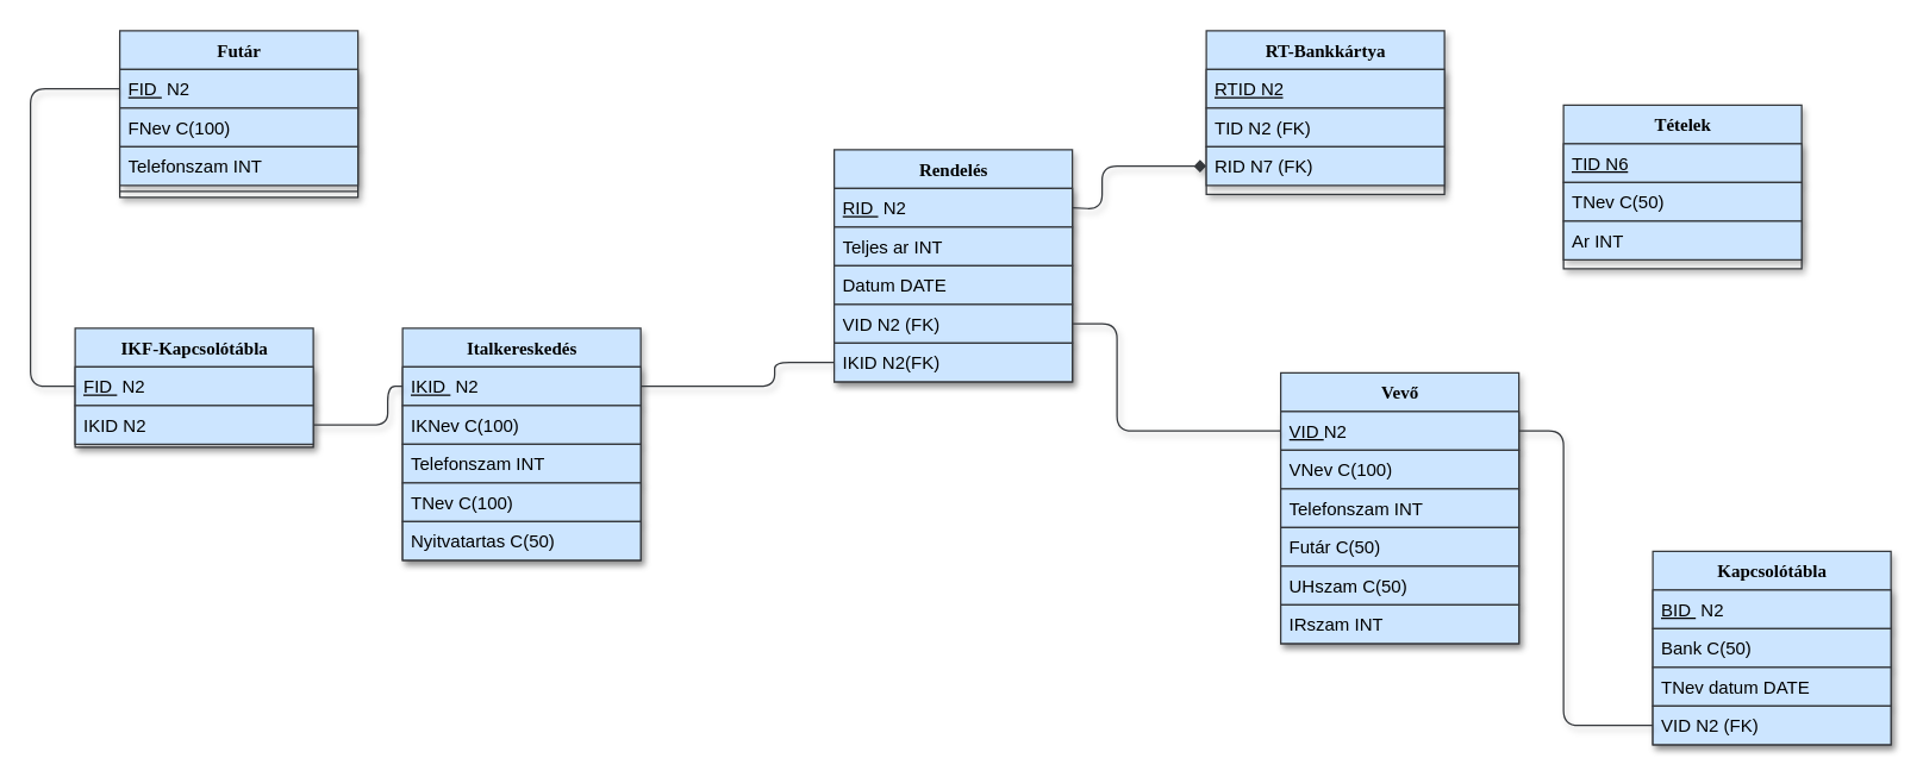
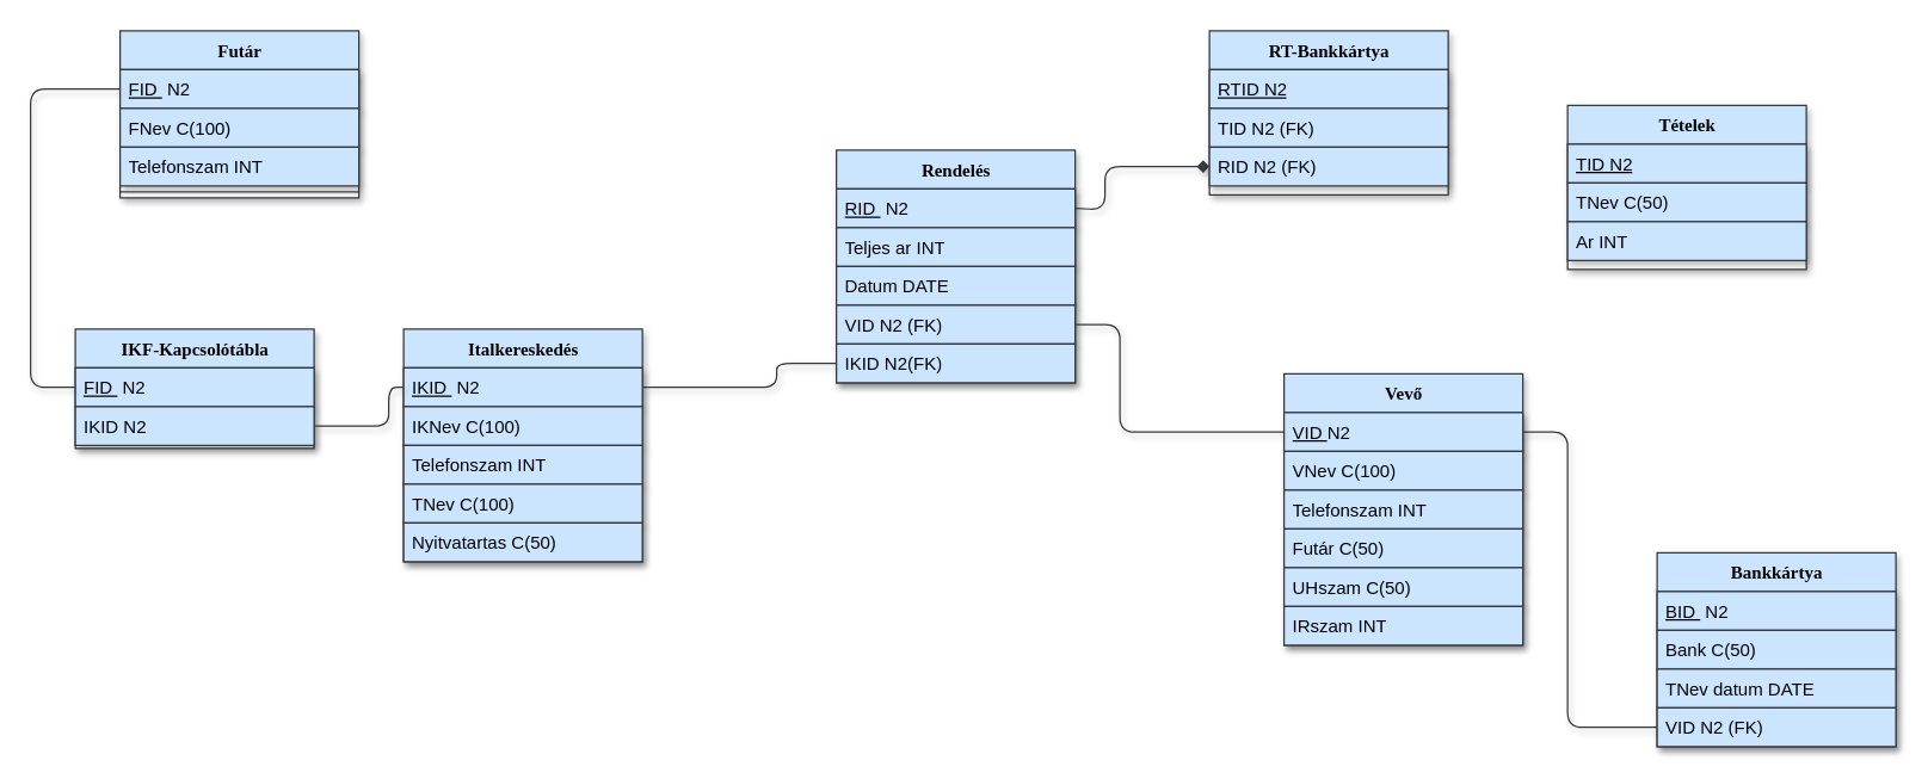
  <mxCell id="0" />
  <mxCell id="1" parent="0" />
  <mxCell id="2" value="Futár" style="swimlane;html=1;fontStyle=1;align=center;verticalAlign=top;childLayout=stackLayout;horizontal=1;startSize=26;horizontalStack=0;resizeParent=1;resizeLast=0;collapsible=1;marginBottom=0;swimlaneFillColor=#ffffff;rounded=0;shadow=1;comic=0;labelBackgroundColor=none;strokeWidth=1;fillColor=#cce5ff;fontFamily=Verdana;fontSize=12;strokeColor=#36393d;" vertex="1" parent="1"><mxGeometry x="80" y="20" width="160" height="112" as="geometry" /></mxCell>
  <mxCell id="3" value="&lt;u&gt;FID&amp;nbsp;&lt;/u&gt;&amp;nbsp;N2" style="text;html=1;fillColor=#cce5ff;align=left;verticalAlign=top;spacingLeft=4;spacingRight=4;whiteSpace=wrap;overflow=hidden;rotatable=0;points=[[0,0.5],[1,0.5]];portConstraint=eastwest;strokeColor=#36393d;shadow=1;" vertex="1" parent="2"><mxGeometry y="26" width="160" height="26" as="geometry" /></mxCell>
  <mxCell id="4" value="FNev C(100)" style="text;html=1;align=left;verticalAlign=top;spacingLeft=4;spacingRight=4;whiteSpace=wrap;overflow=hidden;rotatable=0;points=[[0,0.5],[1,0.5]];portConstraint=eastwest;fillColor=#cce5ff;strokeColor=#36393d;shadow=1;" vertex="1" parent="2"><mxGeometry y="52" width="160" height="26" as="geometry" /></mxCell>
  <mxCell id="5" value="Telefonszam INT" style="text;html=1;fillColor=#cce5ff;align=left;verticalAlign=top;spacingLeft=4;spacingRight=4;whiteSpace=wrap;overflow=hidden;rotatable=0;points=[[0,0.5],[1,0.5]];portConstraint=eastwest;strokeColor=#36393d;shadow=1;" vertex="1" parent="2"><mxGeometry y="78" width="160" height="26" as="geometry" /></mxCell>
  <mxCell id="6" value="" style="line;html=1;strokeWidth=1;fillColor=#cce5ff;align=left;verticalAlign=middle;spacingTop=-1;spacingLeft=3;spacingRight=3;rotatable=0;labelPosition=right;points=[];portConstraint=eastwest;strokeColor=#36393d;shadow=1;" vertex="1" parent="2"><mxGeometry y="104" width="160" height="8" as="geometry" /></mxCell>
  <mxCell id="7" value="Italkereskedés" style="swimlane;html=1;fontStyle=1;align=center;verticalAlign=top;childLayout=stackLayout;horizontal=1;startSize=26;horizontalStack=0;resizeParent=1;resizeLast=0;collapsible=1;marginBottom=0;swimlaneFillColor=#ffffff;rounded=0;shadow=1;comic=0;labelBackgroundColor=none;strokeWidth=1;fillColor=#cce5ff;fontFamily=Verdana;fontSize=12;strokeColor=#36393d;" vertex="1" parent="1"><mxGeometry x="270" y="220" width="160" height="156" as="geometry" /></mxCell>
  <mxCell id="8" value="&lt;u&gt;IKID&amp;nbsp;&lt;/u&gt;&amp;nbsp;N2" style="text;html=1;fillColor=#cce5ff;align=left;verticalAlign=top;spacingLeft=4;spacingRight=4;whiteSpace=wrap;overflow=hidden;rotatable=0;points=[[0,0.5],[1,0.5]];portConstraint=eastwest;strokeColor=#36393d;shadow=1;" vertex="1" parent="7"><mxGeometry y="26" width="160" height="26" as="geometry" /></mxCell>
  <mxCell id="9" value="IKNev C(100)" style="text;html=1;fillColor=#cce5ff;align=left;verticalAlign=top;spacingLeft=4;spacingRight=4;whiteSpace=wrap;overflow=hidden;rotatable=0;points=[[0,0.5],[1,0.5]];portConstraint=eastwest;strokeColor=#36393d;shadow=1;" vertex="1" parent="7"><mxGeometry y="52" width="160" height="26" as="geometry" /></mxCell>
  <mxCell id="10" value="Telefonszam INT" style="text;html=1;fillColor=#cce5ff;align=left;verticalAlign=top;spacingLeft=4;spacingRight=4;whiteSpace=wrap;overflow=hidden;rotatable=0;points=[[0,0.5],[1,0.5]];portConstraint=eastwest;strokeColor=#36393d;shadow=1;" vertex="1" parent="7"><mxGeometry y="78" width="160" height="26" as="geometry" /></mxCell>
  <mxCell id="11" value="TNev C(100)" style="text;html=1;fillColor=#cce5ff;align=left;verticalAlign=top;spacingLeft=4;spacingRight=4;whiteSpace=wrap;overflow=hidden;rotatable=0;points=[[0,0.5],[1,0.5]];portConstraint=eastwest;strokeColor=#36393d;shadow=1;" vertex="1" parent="7"><mxGeometry y="104" width="160" height="26" as="geometry" /></mxCell>
  <mxCell id="12" value="Nyitvatartas C(50)" style="text;html=1;fillColor=#cce5ff;align=left;verticalAlign=top;spacingLeft=4;spacingRight=4;whiteSpace=wrap;overflow=hidden;rotatable=0;points=[[0,0.5],[1,0.5]];portConstraint=eastwest;strokeColor=#36393d;shadow=1;" vertex="1" parent="7"><mxGeometry y="130" width="160" height="26" as="geometry" /></mxCell>
  <mxCell id="13" value="IKF-Kapcsolótábla" style="swimlane;html=1;fontStyle=1;align=center;verticalAlign=top;childLayout=stackLayout;horizontal=1;startSize=26;horizontalStack=0;resizeParent=1;resizeLast=0;collapsible=1;marginBottom=0;swimlaneFillColor=#ffffff;rounded=0;shadow=1;comic=0;labelBackgroundColor=none;strokeWidth=1;fillColor=#cce5ff;fontFamily=Verdana;fontSize=12;strokeColor=#36393d;" vertex="1" parent="1"><mxGeometry x="50" y="220" width="160" height="80" as="geometry" /></mxCell>
  <mxCell id="14" value="&lt;u&gt;FID&amp;nbsp;&lt;/u&gt;&amp;nbsp;N2" style="text;html=1;fillColor=#cce5ff;align=left;verticalAlign=top;spacingLeft=4;spacingRight=4;whiteSpace=wrap;overflow=hidden;rotatable=0;points=[[0,0.5],[1,0.5]];portConstraint=eastwest;strokeColor=#36393d;shadow=1;" vertex="1" parent="13"><mxGeometry y="26" width="160" height="26" as="geometry" /></mxCell>
  <mxCell id="15" value="IKID N2" style="text;html=1;fillColor=#cce5ff;align=left;verticalAlign=top;spacingLeft=4;spacingRight=4;whiteSpace=wrap;overflow=hidden;rotatable=0;points=[[0,0.5],[1,0.5]];portConstraint=eastwest;strokeColor=#36393d;shadow=1;" vertex="1" parent="13"><mxGeometry y="52" width="160" height="26" as="geometry" /></mxCell>
  <mxCell id="16" value="Vevő" style="swimlane;html=1;fontStyle=1;align=center;verticalAlign=top;childLayout=stackLayout;horizontal=1;startSize=26;horizontalStack=0;resizeParent=1;resizeLast=0;collapsible=1;marginBottom=0;swimlaneFillColor=#ffffff;rounded=0;shadow=1;comic=0;labelBackgroundColor=none;strokeWidth=1;fillColor=#cce5ff;fontFamily=Verdana;fontSize=12;strokeColor=#36393d;" vertex="1" parent="1"><mxGeometry x="860" y="250" width="160" height="182" as="geometry" /></mxCell>
  <mxCell id="17" value="&lt;u&gt;VID&amp;nbsp;&lt;/u&gt;N2" style="text;html=1;fillColor=#cce5ff;align=left;verticalAlign=top;spacingLeft=4;spacingRight=4;whiteSpace=wrap;overflow=hidden;rotatable=0;points=[[0,0.5],[1,0.5]];portConstraint=eastwest;strokeColor=#36393d;shadow=1;" vertex="1" parent="16"><mxGeometry y="26" width="160" height="26" as="geometry" /></mxCell>
  <mxCell id="18" value="VNev C(100)" style="text;html=1;fillColor=#cce5ff;align=left;verticalAlign=top;spacingLeft=4;spacingRight=4;whiteSpace=wrap;overflow=hidden;rotatable=0;points=[[0,0.5],[1,0.5]];portConstraint=eastwest;strokeColor=#36393d;shadow=1;" vertex="1" parent="16"><mxGeometry y="52" width="160" height="26" as="geometry" /></mxCell>
  <mxCell id="19" value="Telefonszam INT" style="text;html=1;fillColor=#cce5ff;align=left;verticalAlign=top;spacingLeft=4;spacingRight=4;whiteSpace=wrap;overflow=hidden;rotatable=0;points=[[0,0.5],[1,0.5]];portConstraint=eastwest;strokeColor=#36393d;shadow=1;" vertex="1" parent="16"><mxGeometry y="78" width="160" height="26" as="geometry" /></mxCell>
  <mxCell id="20" value="Futár C(50)" style="text;html=1;fillColor=#cce5ff;align=left;verticalAlign=top;spacingLeft=4;spacingRight=4;whiteSpace=wrap;overflow=hidden;rotatable=0;points=[[0,0.5],[1,0.5]];portConstraint=eastwest;strokeColor=#36393d;shadow=1;" vertex="1" parent="16"><mxGeometry y="104" width="160" height="26" as="geometry" /></mxCell>
  <mxCell id="21" value="UHszam C(50)" style="text;html=1;fillColor=#cce5ff;align=left;verticalAlign=top;spacingLeft=4;spacingRight=4;whiteSpace=wrap;overflow=hidden;rotatable=0;points=[[0,0.5],[1,0.5]];portConstraint=eastwest;strokeColor=#36393d;shadow=1;" vertex="1" parent="16"><mxGeometry y="130" width="160" height="26" as="geometry" /></mxCell>
  <mxCell id="22" value="IRszam INT" style="text;html=1;fillColor=#cce5ff;align=left;verticalAlign=top;spacingLeft=4;spacingRight=4;whiteSpace=wrap;overflow=hidden;rotatable=0;points=[[0,0.5],[1,0.5]];portConstraint=eastwest;strokeColor=#36393d;shadow=1;" vertex="1" parent="16"><mxGeometry y="156" width="160" height="26" as="geometry" /></mxCell>
- <mxCell id="23" value="Kapcsolótábla" style="swimlane;html=1;fontStyle=1;align=center;verticalAlign=top;childLayout=stackLayout;horizontal=1;startSize=26;horizontalStack=0;resizeParent=1;resizeLast=0;collapsible=1;marginBottom=0;swimlaneFillColor=#ffffff;rounded=0;shadow=1;comic=0;labelBackgroundColor=none;strokeWidth=1;fillColor=#cce5ff;fontFamily=Verdana;fontSize=12;strokeColor=#36393d;" vertex="1" parent="1"><mxGeometry x="1110" y="370" width="160" height="130" as="geometry" /></mxCell>
+ <mxCell id="23" value="Bankkártya" style="swimlane;html=1;fontStyle=1;align=center;verticalAlign=top;childLayout=stackLayout;horizontal=1;startSize=26;horizontalStack=0;resizeParent=1;resizeLast=0;collapsible=1;marginBottom=0;swimlaneFillColor=#ffffff;rounded=0;shadow=1;comic=0;labelBackgroundColor=none;strokeWidth=1;fillColor=#cce5ff;fontFamily=Verdana;fontSize=12;strokeColor=#36393d;" vertex="1" parent="1"><mxGeometry x="1110" y="370" width="160" height="130" as="geometry" /></mxCell>
  <mxCell id="24" value="&lt;u&gt;BID&amp;nbsp;&lt;/u&gt;&amp;nbsp;N2" style="text;html=1;fillColor=#cce5ff;align=left;verticalAlign=top;spacingLeft=4;spacingRight=4;whiteSpace=wrap;overflow=hidden;rotatable=0;points=[[0,0.5],[1,0.5]];portConstraint=eastwest;strokeColor=#36393d;shadow=1;" vertex="1" parent="23"><mxGeometry y="26" width="160" height="26" as="geometry" /></mxCell>
  <mxCell id="25" value="Bank C(50)" style="text;html=1;fillColor=#cce5ff;align=left;verticalAlign=top;spacingLeft=4;spacingRight=4;whiteSpace=wrap;overflow=hidden;rotatable=0;points=[[0,0.5],[1,0.5]];portConstraint=eastwest;strokeColor=#36393d;shadow=1;" vertex="1" parent="23"><mxGeometry y="52" width="160" height="26" as="geometry" /></mxCell>
  <mxCell id="26" value="TNev datum DATE" style="text;html=1;fillColor=#cce5ff;align=left;verticalAlign=top;spacingLeft=4;spacingRight=4;whiteSpace=wrap;overflow=hidden;rotatable=0;points=[[0,0.5],[1,0.5]];portConstraint=eastwest;strokeColor=#36393d;shadow=1;" vertex="1" parent="23"><mxGeometry y="78" width="160" height="26" as="geometry" /></mxCell>
  <mxCell id="27" value="VID N2 (FK)" style="text;html=1;fillColor=#cce5ff;align=left;verticalAlign=top;spacingLeft=4;spacingRight=4;whiteSpace=wrap;overflow=hidden;rotatable=0;points=[[0,0.5],[1,0.5]];portConstraint=eastwest;strokeColor=#36393d;shadow=1;" vertex="1" parent="23"><mxGeometry y="104" width="160" height="26" as="geometry" /></mxCell>
  <mxCell id="28" value="" style="endArrow=none;html=1;entryX=0;entryY=0.5;entryDx=0;entryDy=0;exitX=0;exitY=0.5;exitDx=0;exitDy=0;strokeColor=#36393d;shadow=1;fillColor=#cce5ff;" edge="1" parent="1" source="14" target="3"><mxGeometry width="50" height="50" relative="1" as="geometry"><mxPoint x="510" y="240" as="sourcePoint" /><mxPoint x="560" y="190" as="targetPoint" /><Array as="points"><mxPoint x="20" y="259" /><mxPoint x="20" y="59" /></Array></mxGeometry></mxCell>
  <mxCell id="29" value="" style="endArrow=none;html=1;entryX=1;entryY=0.5;entryDx=0;entryDy=0;exitX=0;exitY=0.5;exitDx=0;exitDy=0;strokeColor=#36393d;shadow=1;fillColor=#cce5ff;" edge="1" parent="1" source="8" target="15"><mxGeometry width="50" height="50" relative="1" as="geometry"><mxPoint x="510" y="240" as="sourcePoint" /><mxPoint x="560" y="190" as="targetPoint" /><Array as="points"><mxPoint x="260" y="259" /><mxPoint x="260" y="285" /></Array></mxGeometry></mxCell>
  <mxCell id="30" value="Rendelés" style="swimlane;html=1;fontStyle=1;align=center;verticalAlign=top;childLayout=stackLayout;horizontal=1;startSize=26;horizontalStack=0;resizeParent=1;resizeLast=0;collapsible=1;marginBottom=0;swimlaneFillColor=#ffffff;rounded=0;shadow=1;comic=0;labelBackgroundColor=none;strokeWidth=1;fillColor=#cce5ff;fontFamily=Verdana;fontSize=12;strokeColor=#36393d;" vertex="1" parent="1"><mxGeometry x="560" y="100" width="160" height="156" as="geometry" /></mxCell>
  <mxCell id="31" value="&lt;u&gt;RID&amp;nbsp;&lt;/u&gt;&amp;nbsp;N2" style="text;html=1;fillColor=#cce5ff;align=left;verticalAlign=top;spacingLeft=4;spacingRight=4;whiteSpace=wrap;overflow=hidden;rotatable=0;points=[[0,0.5],[1,0.5]];portConstraint=eastwest;strokeColor=#36393d;shadow=1;" vertex="1" parent="30"><mxGeometry y="26" width="160" height="26" as="geometry" /></mxCell>
  <mxCell id="32" value="Teljes ar INT" style="text;html=1;fillColor=#cce5ff;align=left;verticalAlign=top;spacingLeft=4;spacingRight=4;whiteSpace=wrap;overflow=hidden;rotatable=0;points=[[0,0.5],[1,0.5]];portConstraint=eastwest;strokeColor=#36393d;shadow=1;" vertex="1" parent="30"><mxGeometry y="52" width="160" height="26" as="geometry" /></mxCell>
  <mxCell id="33" value="Datum DATE" style="text;html=1;fillColor=#cce5ff;align=left;verticalAlign=top;spacingLeft=4;spacingRight=4;whiteSpace=wrap;overflow=hidden;rotatable=0;points=[[0,0.5],[1,0.5]];portConstraint=eastwest;strokeColor=#36393d;shadow=1;" vertex="1" parent="30"><mxGeometry y="78" width="160" height="26" as="geometry" /></mxCell>
  <mxCell id="34" value="VID N2 (FK)" style="text;html=1;fillColor=#cce5ff;align=left;verticalAlign=top;spacingLeft=4;spacingRight=4;whiteSpace=wrap;overflow=hidden;rotatable=0;points=[[0,0.5],[1,0.5]];portConstraint=eastwest;strokeColor=#36393d;shadow=1;" vertex="1" parent="30"><mxGeometry y="104" width="160" height="26" as="geometry" /></mxCell>
  <mxCell id="35" value="IKID N2(FK)" style="text;html=1;fillColor=#cce5ff;align=left;verticalAlign=top;spacingLeft=4;spacingRight=4;whiteSpace=wrap;overflow=hidden;rotatable=0;points=[[0,0.5],[1,0.5]];portConstraint=eastwest;strokeColor=#36393d;shadow=1;" vertex="1" parent="30"><mxGeometry y="130" width="160" height="26" as="geometry" /></mxCell>
  <mxCell id="36" value="Tételek" style="swimlane;html=1;fontStyle=1;align=center;verticalAlign=top;childLayout=stackLayout;horizontal=1;startSize=26;horizontalStack=0;resizeParent=1;resizeLast=0;collapsible=1;marginBottom=0;swimlaneFillColor=#ffffff;rounded=0;shadow=1;comic=0;labelBackgroundColor=none;strokeWidth=1;fillColor=#cce5ff;fontFamily=Verdana;fontSize=12;strokeColor=#36393d;" vertex="1" parent="1"><mxGeometry x="1050" y="70" width="160" height="110" as="geometry" /></mxCell>
- <mxCell id="37" value="&lt;u&gt;TID N6&lt;/u&gt;" style="text;html=1;fillColor=#cce5ff;align=left;verticalAlign=top;spacingLeft=4;spacingRight=4;whiteSpace=wrap;overflow=hidden;rotatable=0;points=[[0,0.5],[1,0.5]];portConstraint=eastwest;strokeColor=#36393d;shadow=1;" vertex="1" parent="36"><mxGeometry y="26" width="160" height="26" as="geometry" /></mxCell>
+ <mxCell id="37" value="&lt;u&gt;TID N2&lt;/u&gt;" style="text;html=1;fillColor=#cce5ff;align=left;verticalAlign=top;spacingLeft=4;spacingRight=4;whiteSpace=wrap;overflow=hidden;rotatable=0;points=[[0,0.5],[1,0.5]];portConstraint=eastwest;strokeColor=#36393d;shadow=1;" vertex="1" parent="36"><mxGeometry y="26" width="160" height="26" as="geometry" /></mxCell>
  <mxCell id="38" value="TNev C(50)" style="text;html=1;fillColor=#cce5ff;align=left;verticalAlign=top;spacingLeft=4;spacingRight=4;whiteSpace=wrap;overflow=hidden;rotatable=0;points=[[0,0.5],[1,0.5]];portConstraint=eastwest;strokeColor=#36393d;shadow=1;" vertex="1" parent="36"><mxGeometry y="52" width="160" height="26" as="geometry" /></mxCell>
  <mxCell id="39" value="Ar INT" style="text;html=1;fillColor=#cce5ff;align=left;verticalAlign=top;spacingLeft=4;spacingRight=4;whiteSpace=wrap;overflow=hidden;rotatable=0;points=[[0,0.5],[1,0.5]];portConstraint=eastwest;strokeColor=#36393d;shadow=1;" vertex="1" parent="36"><mxGeometry y="78" width="160" height="26" as="geometry" /></mxCell>
  <mxCell id="40" value="" style="endArrow=diamond;html=1;entryX=0;entryY=0.5;entryDx=0;entryDy=0;exitX=1;exitY=0.5;exitDx=0;exitDy=0;strokeColor=#36393d;shadow=1;fillColor=#cce5ff;" edge="1" parent="1" source="31" target="44"><mxGeometry width="50" height="50" relative="1" as="geometry"><mxPoint x="530" y="200" as="sourcePoint" /><mxPoint x="580" y="150" as="targetPoint" /><Array as="points"><mxPoint x="740" y="140" /><mxPoint x="740" y="111" /></Array></mxGeometry></mxCell>
  <mxCell id="41" value="RT-Bankkártya" style="swimlane;html=1;fontStyle=1;align=center;verticalAlign=top;childLayout=stackLayout;horizontal=1;startSize=26;horizontalStack=0;resizeParent=1;resizeLast=0;collapsible=1;marginBottom=0;swimlaneFillColor=#ffffff;rounded=0;shadow=1;comic=0;labelBackgroundColor=none;strokeWidth=1;fillColor=#cce5ff;fontFamily=Verdana;fontSize=12;strokeColor=#36393d;" vertex="1" parent="1"><mxGeometry x="810" y="20" width="160" height="110" as="geometry" /></mxCell>
  <mxCell id="42" value="&lt;u&gt;RTID N2&lt;/u&gt;" style="text;html=1;fillColor=#cce5ff;align=left;verticalAlign=top;spacingLeft=4;spacingRight=4;whiteSpace=wrap;overflow=hidden;rotatable=0;points=[[0,0.5],[1,0.5]];portConstraint=eastwest;strokeColor=#36393d;shadow=1;" vertex="1" parent="41"><mxGeometry y="26" width="160" height="26" as="geometry" /></mxCell>
  <mxCell id="43" value="TID N2 (FK)" style="text;html=1;fillColor=#cce5ff;align=left;verticalAlign=top;spacingLeft=4;spacingRight=4;whiteSpace=wrap;overflow=hidden;rotatable=0;points=[[0,0.5],[1,0.5]];portConstraint=eastwest;strokeColor=#36393d;shadow=1;" vertex="1" parent="41"><mxGeometry y="52" width="160" height="26" as="geometry" /></mxCell>
- <mxCell id="44" value="RID N7 (FK)" style="text;html=1;fillColor=#cce5ff;align=left;verticalAlign=top;spacingLeft=4;spacingRight=4;whiteSpace=wrap;overflow=hidden;rotatable=0;points=[[0,0.5],[1,0.5]];portConstraint=eastwest;strokeColor=#36393d;shadow=1;" vertex="1" parent="41"><mxGeometry y="78" width="160" height="26" as="geometry" /></mxCell>
+ <mxCell id="44" value="RID N2 (FK)" style="text;html=1;fillColor=#cce5ff;align=left;verticalAlign=top;spacingLeft=4;spacingRight=4;whiteSpace=wrap;overflow=hidden;rotatable=0;points=[[0,0.5],[1,0.5]];portConstraint=eastwest;strokeColor=#36393d;shadow=1;" vertex="1" parent="41"><mxGeometry y="78" width="160" height="26" as="geometry" /></mxCell>
  <mxCell id="45" value="" style="endArrow=none;html=1;entryX=1;entryY=0.5;entryDx=0;entryDy=0;exitX=0;exitY=0.5;exitDx=0;exitDy=0;strokeColor=#36393d;shadow=1;fillColor=#cce5ff;" edge="1" parent="1" source="17" target="34"><mxGeometry width="50" height="50" relative="1" as="geometry"><mxPoint x="570" y="200" as="sourcePoint" /><mxPoint x="620" y="150" as="targetPoint" /><Array as="points"><mxPoint x="750" y="289" /><mxPoint x="750" y="217" /></Array></mxGeometry></mxCell>
  <mxCell id="46" value="" style="endArrow=none;html=1;entryX=0;entryY=0.5;entryDx=0;entryDy=0;exitX=1;exitY=0.5;exitDx=0;exitDy=0;strokeColor=#36393d;shadow=1;fillColor=#cce5ff;" edge="1" parent="1" source="8" target="35"><mxGeometry width="50" height="50" relative="1" as="geometry"><mxPoint x="570" y="200" as="sourcePoint" /><mxPoint x="620" y="150" as="targetPoint" /><Array as="points"><mxPoint x="520" y="259" /><mxPoint x="520" y="243" /></Array></mxGeometry></mxCell>
  <mxCell id="47" value="" style="endArrow=none;html=1;entryX=1;entryY=0.5;entryDx=0;entryDy=0;exitX=0;exitY=0.5;exitDx=0;exitDy=0;strokeColor=#36393d;shadow=1;fillColor=#cce5ff;" edge="1" parent="1" source="27" target="17"><mxGeometry width="50" height="50" relative="1" as="geometry"><mxPoint x="570" y="490" as="sourcePoint" /><mxPoint x="620" y="440" as="targetPoint" /><Array as="points"><mxPoint x="1050" y="487" /><mxPoint x="1050" y="289" /></Array></mxGeometry></mxCell>
